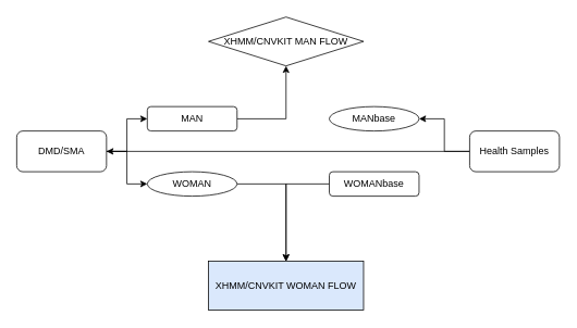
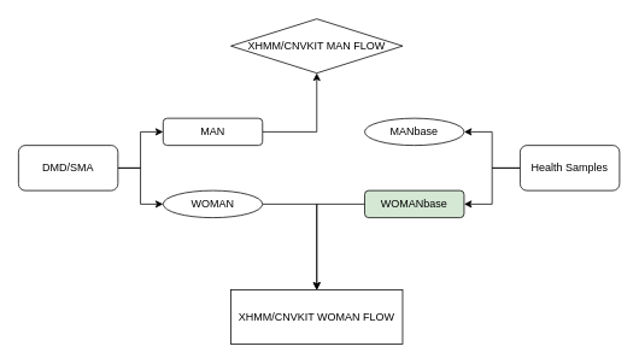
  <mxCell id="0" />
  <mxCell id="1" parent="0" />
  <mxCell id="2" style="edgeStyle=orthogonalEdgeStyle;rounded=0;orthogonalLoop=1;jettySize=auto;html=1;exitX=1;exitY=0.5;exitDx=0;exitDy=0;entryX=0;entryY=0.5;entryDx=0;entryDy=0;" edge="1" parent="1" source="4" target="6"><mxGeometry relative="1" as="geometry" /></mxCell>
  <mxCell id="3" style="edgeStyle=orthogonalEdgeStyle;rounded=0;orthogonalLoop=1;jettySize=auto;html=1;exitX=1;exitY=0.5;exitDx=0;exitDy=0;entryX=0;entryY=0.5;entryDx=0;entryDy=0;" edge="1" parent="1" source="4" target="8"><mxGeometry relative="1" as="geometry" /></mxCell>
  <mxCell id="4" value="DMD/SMA" style="rounded=1;whiteSpace=wrap;html=1;" vertex="1" parent="1"><mxGeometry x="20" y="160" width="110" height="50" as="geometry" /></mxCell>
  <mxCell id="5" style="edgeStyle=orthogonalEdgeStyle;rounded=0;orthogonalLoop=1;jettySize=auto;html=1;exitX=1;exitY=0.5;exitDx=0;exitDy=0;entryX=0.5;entryY=1;entryDx=0;entryDy=0;" edge="1" parent="1" source="6" target="15"><mxGeometry relative="1" as="geometry" /></mxCell>
  <mxCell id="6" value="MAN" style="rounded=1;whiteSpace=wrap;html=1;" vertex="1" parent="1"><mxGeometry x="180" y="130" width="110" height="30" as="geometry" /></mxCell>
  <mxCell id="7" style="edgeStyle=orthogonalEdgeStyle;rounded=0;orthogonalLoop=1;jettySize=auto;html=1;exitX=1;exitY=0.5;exitDx=0;exitDy=0;entryX=0.5;entryY=0;entryDx=0;entryDy=0;" edge="1" parent="1" source="8" target="16"><mxGeometry relative="1" as="geometry" /></mxCell>
  <mxCell id="8" value="WOMAN" style="ellipse;whiteSpace=wrap;html=1;" vertex="1" parent="1"><mxGeometry x="180" y="210" width="110" height="30" as="geometry" /></mxCell>
  <mxCell id="9" style="edgeStyle=orthogonalEdgeStyle;rounded=0;orthogonalLoop=1;jettySize=auto;html=1;exitX=0;exitY=0.5;exitDx=0;exitDy=0;entryX=1;entryY=0.5;entryDx=0;entryDy=0;" edge="1" parent="1" source="11" target="12"><mxGeometry relative="1" as="geometry" /></mxCell>
- <mxCell id="10" style="edgeStyle=orthogonalEdgeStyle;rounded=0;orthogonalLoop=1;jettySize=auto;html=1;exitX=0;exitY=0.5;exitDx=0;exitDy=0;" edge="1" parent="1" source="11" target="4"><mxGeometry relative="1" as="geometry" /></mxCell>
+ <mxCell id="10" style="edgeStyle=orthogonalEdgeStyle;rounded=0;orthogonalLoop=1;jettySize=auto;html=1;exitX=0;exitY=0.5;exitDx=0;exitDy=0;entryX=1;entryY=0.5;entryDx=0;entryDy=0;" edge="1" parent="1" source="11" target="14"><mxGeometry relative="1" as="geometry" /></mxCell>
  <mxCell id="11" value="Health Samples" style="rounded=1;whiteSpace=wrap;html=1;" vertex="1" parent="1"><mxGeometry x="575" y="160" width="110" height="50" as="geometry" /></mxCell>
  <mxCell id="12" value="MANbase" style="ellipse;whiteSpace=wrap;html=1;" vertex="1" parent="1"><mxGeometry x="403" y="130" width="110" height="30" as="geometry" /></mxCell>
  <mxCell id="13" style="edgeStyle=orthogonalEdgeStyle;rounded=0;orthogonalLoop=1;jettySize=auto;html=1;exitX=0;exitY=0.5;exitDx=0;exitDy=0;entryX=0.5;entryY=0;entryDx=0;entryDy=0;" edge="1" parent="1" source="14" target="16"><mxGeometry relative="1" as="geometry" /></mxCell>
- <mxCell id="14" value="WOMANbase" style="rounded=1;whiteSpace=wrap;html=1;" vertex="1" parent="1"><mxGeometry x="403" y="210" width="110" height="30" as="geometry" /></mxCell>
+ <mxCell id="14" value="WOMANbase" style="rounded=1;whiteSpace=wrap;html=1;fillColor=#d5e8d4;" vertex="1" parent="1"><mxGeometry x="403" y="210" width="110" height="30" as="geometry" /></mxCell>
  <mxCell id="15" value="XHMM/CNVKIT MAN FLOW" style="rhombus;whiteSpace=wrap;html=1;" vertex="1" parent="1"><mxGeometry x="255" y="20" width="190" height="60" as="geometry" /></mxCell>
- <mxCell id="16" value="XHMM/CNVKIT WOMAN FLOW" style="rounded=0;whiteSpace=wrap;html=1;fillColor=#dae8fc;" vertex="1" parent="1"><mxGeometry x="255" y="320" width="190" height="60" as="geometry" /></mxCell>
+ <mxCell id="16" value="XHMM/CNVKIT WOMAN FLOW" style="rounded=0;whiteSpace=wrap;html=1;" vertex="1" parent="1"><mxGeometry x="255" y="320" width="190" height="60" as="geometry" /></mxCell>
